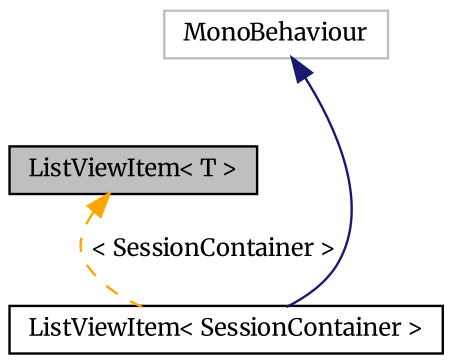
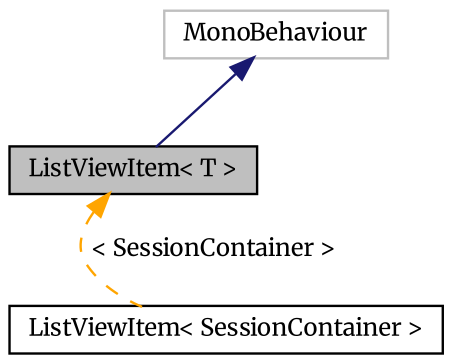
  digraph {
    fontname=Merriweather
    node [color=black fillcolor=white fontname=Merriweather fontsize=10 shape=record style=filled]
    edge [dir=back fontname=Merriweather fontsize=10 labelfontname=Helvetica labelfontsize=10]
    n1 [fillcolor=grey75 fontcolor=black height=0.2 label="ListViewItem\< T \>" width=0.4]
    n2 [height=0.2 label="ListViewItem\< SessionContainer \>" width=0.4]
    n3 [color=grey75 height=0.2 label=MonoBehaviour width=0.4]
    n1 -> n2 [color=orange label=" \< SessionContainer \>" style=dashed]
-   n3 -> n2 [color=midnightblue style=solid]
+   n3 -> n1 [color=midnightblue style=solid]
  }
